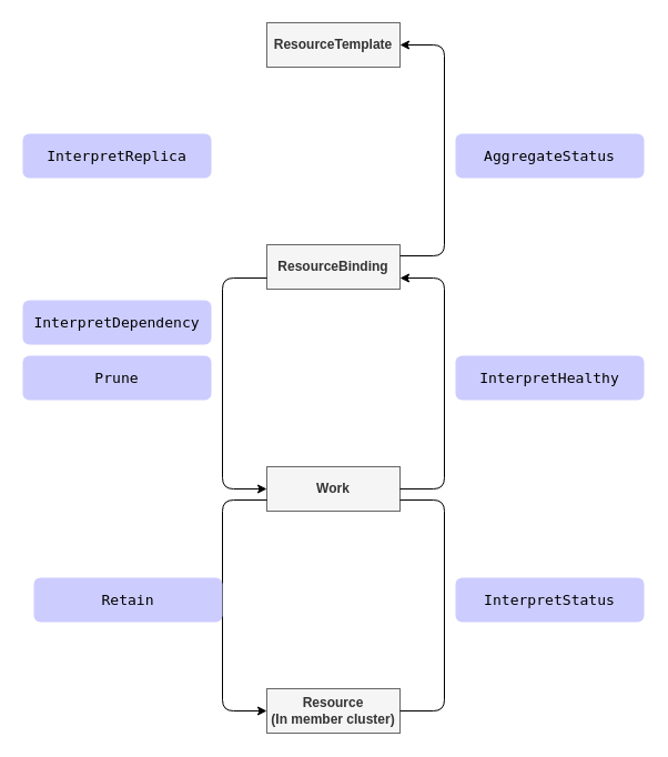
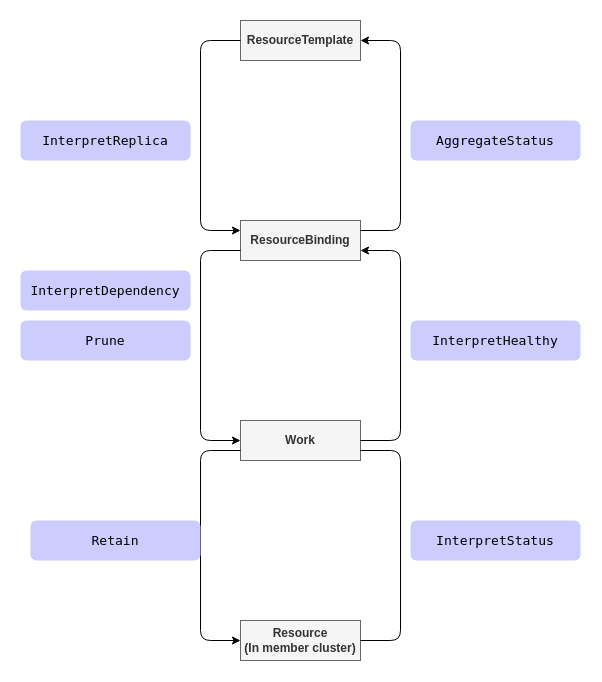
  <mxCell id="0" />
  <mxCell id="1" parent="0" />
  <mxCell id="2" value="ResourceTemplate" style="text;html=1;strokeColor=#666666;fillColor=#f5f5f5;align=center;verticalAlign=middle;whiteSpace=wrap;rounded=0;fontStyle=1;fontColor=#333333;" parent="1" vertex="1"><mxGeometry x="240" y="20" width="120" height="40" as="geometry" /></mxCell>
  <mxCell id="3" value="ResourceBinding" style="text;html=1;strokeColor=#666666;fillColor=#f5f5f5;align=center;verticalAlign=middle;whiteSpace=wrap;rounded=0;fontStyle=1;fontColor=#333333;" parent="1" vertex="1"><mxGeometry x="240" y="220" width="120" height="40" as="geometry" /></mxCell>
  <mxCell id="4" value="Work" style="text;html=1;strokeColor=#666666;fillColor=#f5f5f5;align=center;verticalAlign=middle;whiteSpace=wrap;rounded=0;fontStyle=1;fontColor=#333333;" parent="1" vertex="1"><mxGeometry x="240" y="420" width="120" height="40" as="geometry" /></mxCell>
  <mxCell id="5" value="Resource&lt;br&gt;(In member cluster)" style="text;html=1;strokeColor=#666666;fillColor=#f5f5f5;align=center;verticalAlign=middle;whiteSpace=wrap;rounded=0;fontStyle=1;fontColor=#333333;" parent="1" vertex="1"><mxGeometry x="240" y="620" width="120" height="40" as="geometry" /></mxCell>
+ <mxCell id="6" value="" style="edgeStyle=segmentEdgeStyle;endArrow=classic;html=1;exitX=0;exitY=0.5;exitDx=0;exitDy=0;entryX=0;entryY=0.25;entryDx=0;entryDy=0;" parent="1" source="2" target="3" edge="1"><mxGeometry width="50" height="50" relative="1" as="geometry"><mxPoint x="480" y="380" as="sourcePoint" /><mxPoint x="530" y="330" as="targetPoint" /><Array as="points"><mxPoint x="200" y="40" /><mxPoint x="200" y="230" /></Array></mxGeometry></mxCell>
  <mxCell id="7" value="" style="edgeStyle=segmentEdgeStyle;endArrow=classic;html=1;exitX=0;exitY=0.5;exitDx=0;exitDy=0;entryX=0;entryY=0.25;entryDx=0;entryDy=0;" parent="1" edge="1"><mxGeometry width="50" height="50" relative="1" as="geometry"><mxPoint x="240" y="250" as="sourcePoint" /><mxPoint x="240" y="440" as="targetPoint" /><Array as="points"><mxPoint x="200" y="250" /><mxPoint x="200" y="440" /></Array></mxGeometry></mxCell>
  <mxCell id="8" value="" style="edgeStyle=segmentEdgeStyle;endArrow=classic;html=1;exitX=0;exitY=0.5;exitDx=0;exitDy=0;entryX=0;entryY=0.25;entryDx=0;entryDy=0;" parent="1" edge="1"><mxGeometry width="50" height="50" relative="1" as="geometry"><mxPoint x="240" y="450" as="sourcePoint" /><mxPoint x="240" y="640" as="targetPoint" /><Array as="points"><mxPoint x="200" y="450" /><mxPoint x="200" y="640" /></Array></mxGeometry></mxCell>
  <mxCell id="9" value="" style="edgeStyle=segmentEdgeStyle;endArrow=none;html=1;fontColor=#000000;entryX=1;entryY=0.75;entryDx=0;entryDy=0;exitX=1;exitY=0.5;exitDx=0;exitDy=0;" parent="1" source="5" target="4" edge="1"><mxGeometry width="50" height="50" relative="1" as="geometry"><mxPoint x="480" y="380" as="sourcePoint" /><mxPoint x="530" y="330" as="targetPoint" /><Array as="points"><mxPoint x="400" y="640" /><mxPoint x="400" y="450" /></Array></mxGeometry></mxCell>
  <mxCell id="10" value="" style="edgeStyle=segmentEdgeStyle;endArrow=classic;html=1;fontColor=#000000;entryX=1;entryY=0.75;entryDx=0;entryDy=0;exitX=1;exitY=0.5;exitDx=0;exitDy=0;" parent="1" edge="1"><mxGeometry width="50" height="50" relative="1" as="geometry"><mxPoint x="360" y="440" as="sourcePoint" /><mxPoint x="360" y="250" as="targetPoint" /><Array as="points"><mxPoint x="400" y="440" /><mxPoint x="400" y="250" /></Array></mxGeometry></mxCell>
  <mxCell id="11" value="" style="edgeStyle=segmentEdgeStyle;endArrow=classic;html=1;fontColor=#000000;entryX=1;entryY=0.75;entryDx=0;entryDy=0;exitX=1;exitY=0.5;exitDx=0;exitDy=0;" parent="1" edge="1"><mxGeometry width="50" height="50" relative="1" as="geometry"><mxPoint x="360" y="230" as="sourcePoint" /><mxPoint x="360" y="40" as="targetPoint" /><Array as="points"><mxPoint x="400" y="230" /><mxPoint x="400" y="40" /></Array></mxGeometry></mxCell>
  <mxCell id="12" value="&lt;pre style=&quot;font-size: 9.8pt ; font-family: &amp;#34;consolas&amp;#34; , monospace&quot;&gt;&lt;pre style=&quot;font-family: &amp;#34;consolas&amp;#34; , monospace ; font-size: 9.8pt&quot;&gt;&lt;span&gt;InterpretHealthy&lt;/span&gt;&lt;/pre&gt;&lt;/pre&gt;" style="rounded=1;html=1;shadow=0;glass=0;comic=0;labelBackgroundColor=none;fillColor=#CCCCFF;gradientColor=none;fontColor=#000000;align=center;whiteSpace=wrap;strokeColor=none;" parent="1" vertex="1"><mxGeometry x="410" y="320" width="170" height="40" as="geometry" /></mxCell>
  <mxCell id="13" value="&lt;pre style=&quot;font-size: 9.8pt ; font-family: &amp;#34;consolas&amp;#34; , monospace&quot;&gt;&lt;pre style=&quot;text-align: left ; font-size: 9.8pt ; font-family: &amp;#34;consolas&amp;#34; , monospace&quot;&gt;&lt;pre style=&quot;font-family: &amp;#34;consolas&amp;#34; , monospace ; font-size: 9.8pt&quot;&gt;&lt;span&gt;AggregateStatus&lt;/span&gt;&lt;/pre&gt;&lt;/pre&gt;&lt;/pre&gt;" style="rounded=1;html=1;shadow=0;glass=0;comic=0;labelBackgroundColor=none;fillColor=#CCCCFF;gradientColor=none;fontColor=#000000;align=center;whiteSpace=wrap;strokeColor=none;" parent="1" vertex="1"><mxGeometry x="410" y="120" width="170" height="40" as="geometry" /></mxCell>
  <mxCell id="14" value="&lt;pre style=&quot;font-size: 9.8pt ; font-family: &amp;#34;consolas&amp;#34; , monospace&quot;&gt;&lt;pre style=&quot;font-size: 9.8pt ; text-align: left ; font-family: &amp;#34;consolas&amp;#34; , monospace&quot;&gt;&lt;pre style=&quot;font-family: &amp;#34;consolas&amp;#34; , monospace ; font-size: 9.8pt&quot;&gt;&lt;span&gt;InterpretStatus&lt;/span&gt;&lt;/pre&gt;&lt;/pre&gt;&lt;/pre&gt;" style="rounded=1;html=1;shadow=0;glass=0;comic=0;labelBackgroundColor=none;fillColor=#CCCCFF;gradientColor=none;fontColor=#000000;align=center;whiteSpace=wrap;strokeColor=none;" parent="1" vertex="1"><mxGeometry x="410" y="520" width="170" height="40" as="geometry" /></mxCell>
  <mxCell id="15" value="&lt;pre style=&quot;font-size: 9.8pt ; font-family: &amp;#34;consolas&amp;#34; , monospace&quot;&gt;&lt;pre style=&quot;font-size: 9.8pt ; text-align: left ; font-family: &amp;#34;consolas&amp;#34; , monospace&quot;&gt;&lt;pre style=&quot;font-size: 9.8pt ; text-align: right ; font-family: &amp;#34;consolas&amp;#34; , monospace&quot;&gt;&lt;pre style=&quot;font-family: &amp;#34;consolas&amp;#34; , monospace ; font-size: 9.8pt&quot;&gt;&lt;span&gt;Retain&lt;/span&gt;&lt;/pre&gt;&lt;/pre&gt;&lt;/pre&gt;&lt;/pre&gt;" style="rounded=1;html=1;shadow=0;glass=0;comic=0;labelBackgroundColor=none;fillColor=#CCCCFF;gradientColor=none;fontColor=#000000;align=center;whiteSpace=wrap;strokeColor=none;" parent="1" vertex="1"><mxGeometry x="30" y="520" width="170" height="40" as="geometry" /></mxCell>
  <mxCell id="16" value="&lt;pre style=&quot;font-size: 9.8pt ; font-family: &amp;#34;consolas&amp;#34; , monospace&quot;&gt;&lt;pre style=&quot;font-size: 9.8pt ; text-align: left ; font-family: &amp;#34;consolas&amp;#34; , monospace&quot;&gt;&lt;pre style=&quot;font-size: 9.8pt ; text-align: right ; font-family: &amp;#34;consolas&amp;#34; , monospace&quot;&gt;&lt;pre style=&quot;font-size: 9.8pt ; font-family: &amp;#34;consolas&amp;#34; , monospace&quot;&gt;&lt;pre style=&quot;font-family: &amp;#34;consolas&amp;#34; , monospace ; font-size: 9.8pt&quot;&gt;&lt;span&gt;InterpretDependency&lt;/span&gt;&lt;/pre&gt;&lt;/pre&gt;&lt;/pre&gt;&lt;/pre&gt;&lt;/pre&gt;" style="rounded=1;html=1;shadow=0;glass=0;comic=0;labelBackgroundColor=none;fillColor=#CCCCFF;gradientColor=none;fontColor=#000000;align=center;whiteSpace=wrap;strokeColor=none;" parent="1" vertex="1"><mxGeometry x="20" y="270" width="170" height="40" as="geometry" /></mxCell>
  <mxCell id="17" value="&lt;pre style=&quot;font-size: 9.8pt ; font-family: &amp;#34;consolas&amp;#34; , monospace&quot;&gt;&lt;pre style=&quot;font-size: 9.8pt ; text-align: left ; font-family: &amp;#34;consolas&amp;#34; , monospace&quot;&gt;&lt;pre style=&quot;font-size: 9.8pt ; text-align: right ; font-family: &amp;#34;consolas&amp;#34; , monospace&quot;&gt;&lt;pre style=&quot;font-size: 9.8pt ; font-family: &amp;#34;consolas&amp;#34; , monospace&quot;&gt;&lt;pre style=&quot;font-family: &amp;#34;consolas&amp;#34; , monospace ; font-size: 9.8pt&quot;&gt;&lt;pre style=&quot;font-family: &amp;#34;consolas&amp;#34; , monospace ; font-size: 9.8pt&quot;&gt;&lt;span&gt;Prune&lt;/span&gt;&lt;/pre&gt;&lt;/pre&gt;&lt;/pre&gt;&lt;/pre&gt;&lt;/pre&gt;&lt;/pre&gt;" style="rounded=1;html=1;shadow=0;glass=0;comic=0;labelBackgroundColor=none;fillColor=#CCCCFF;gradientColor=none;fontColor=#000000;align=center;whiteSpace=wrap;strokeColor=none;" parent="1" vertex="1"><mxGeometry x="20" y="320" width="170" height="40" as="geometry" /></mxCell>
  <mxCell id="18" value="&lt;pre style=&quot;font-size: 9.8pt ; font-family: &amp;#34;consolas&amp;#34; , monospace&quot;&gt;&lt;pre style=&quot;font-size: 9.8pt ; text-align: left ; font-family: &amp;#34;consolas&amp;#34; , monospace&quot;&gt;&lt;pre style=&quot;font-size: 9.8pt ; text-align: right ; font-family: &amp;#34;consolas&amp;#34; , monospace&quot;&gt;&lt;pre style=&quot;font-size: 9.8pt ; font-family: &amp;#34;consolas&amp;#34; , monospace&quot;&gt;&lt;pre style=&quot;font-family: &amp;#34;consolas&amp;#34; , monospace ; font-size: 9.8pt&quot;&gt;&lt;pre style=&quot;font-family: &amp;#34;consolas&amp;#34; , monospace ; font-size: 9.8pt&quot;&gt;&lt;span&gt;InterpretReplica&lt;/span&gt;&lt;/pre&gt;&lt;/pre&gt;&lt;/pre&gt;&lt;/pre&gt;&lt;/pre&gt;&lt;/pre&gt;" style="rounded=1;html=1;shadow=0;glass=0;comic=0;labelBackgroundColor=none;fillColor=#CCCCFF;gradientColor=none;fontColor=#000000;align=center;whiteSpace=wrap;strokeColor=none;" parent="1" vertex="1"><mxGeometry x="20" y="120" width="170" height="40" as="geometry" /></mxCell>
